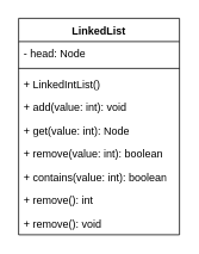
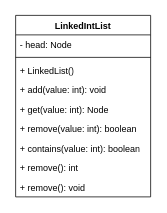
  <mxCell id="0" />
  <mxCell id="1" parent="0" />
- <mxCell id="2" value="LinkedList" style="swimlane;fontStyle=1;align=center;verticalAlign=top;childLayout=stackLayout;horizontal=1;startSize=26;horizontalStack=0;resizeParent=1;resizeParentMax=0;resizeLast=0;collapsible=1;marginBottom=0;whiteSpace=wrap;html=1;" vertex="1" parent="1"><mxGeometry x="20" y="20" width="180" height="242" as="geometry"><mxRectangle x="334" y="350" width="100" height="30" as="alternateBounds" /></mxGeometry></mxCell>
+ <mxCell id="2" value="LinkedIntList" style="swimlane;fontStyle=1;align=center;verticalAlign=top;childLayout=stackLayout;horizontal=1;startSize=26;horizontalStack=0;resizeParent=1;resizeParentMax=0;resizeLast=0;collapsible=1;marginBottom=0;whiteSpace=wrap;html=1;" vertex="1" parent="1"><mxGeometry x="20" y="20" width="180" height="242" as="geometry"><mxRectangle x="334" y="350" width="100" height="30" as="alternateBounds" /></mxGeometry></mxCell>
  <mxCell id="3" value="- head: Node" style="text;strokeColor=none;fillColor=none;align=left;verticalAlign=top;spacingLeft=4;spacingRight=4;overflow=hidden;rotatable=0;points=[[0,0.5],[1,0.5]];portConstraint=eastwest;whiteSpace=wrap;html=1;" vertex="1" parent="2"><mxGeometry y="26" width="180" height="26" as="geometry" /></mxCell>
  <mxCell id="4" value="" style="line;strokeWidth=1;fillColor=none;align=left;verticalAlign=middle;spacingTop=-1;spacingLeft=3;spacingRight=3;rotatable=0;labelPosition=right;points=[];portConstraint=eastwest;strokeColor=inherit;" vertex="1" parent="2"><mxGeometry y="52" width="180" height="8" as="geometry" /></mxCell>
- <mxCell id="5" value="+ LinkedIntList()" style="text;strokeColor=none;fillColor=none;align=left;verticalAlign=top;spacingLeft=4;spacingRight=4;overflow=hidden;rotatable=0;points=[[0,0.5],[1,0.5]];portConstraint=eastwest;whiteSpace=wrap;html=1;" vertex="1" parent="2"><mxGeometry y="60" width="180" height="26" as="geometry" /></mxCell>
+ <mxCell id="5" value="+ LinkedList()" style="text;strokeColor=none;fillColor=none;align=left;verticalAlign=top;spacingLeft=4;spacingRight=4;overflow=hidden;rotatable=0;points=[[0,0.5],[1,0.5]];portConstraint=eastwest;whiteSpace=wrap;html=1;" vertex="1" parent="2"><mxGeometry y="60" width="180" height="26" as="geometry" /></mxCell>
  <mxCell id="6" value="+ add(value: int): void" style="text;strokeColor=none;fillColor=none;align=left;verticalAlign=top;spacingLeft=4;spacingRight=4;overflow=hidden;rotatable=0;points=[[0,0.5],[1,0.5]];portConstraint=eastwest;whiteSpace=wrap;html=1;" vertex="1" parent="2"><mxGeometry y="86" width="180" height="26" as="geometry" /></mxCell>
  <mxCell id="7" value="+ get(value: int): Node" style="text;strokeColor=none;fillColor=none;align=left;verticalAlign=top;spacingLeft=4;spacingRight=4;overflow=hidden;rotatable=0;points=[[0,0.5],[1,0.5]];portConstraint=eastwest;whiteSpace=wrap;html=1;" vertex="1" parent="2"><mxGeometry y="112" width="180" height="26" as="geometry" /></mxCell>
  <mxCell id="8" value="+ remove(value: int): boolean" style="text;strokeColor=none;fillColor=none;align=left;verticalAlign=top;spacingLeft=4;spacingRight=4;overflow=hidden;rotatable=0;points=[[0,0.5],[1,0.5]];portConstraint=eastwest;whiteSpace=wrap;html=1;" vertex="1" parent="2"><mxGeometry y="138" width="180" height="26" as="geometry" /></mxCell>
  <mxCell id="9" value="+ contains(value: int): boolean" style="text;strokeColor=none;fillColor=none;align=left;verticalAlign=top;spacingLeft=4;spacingRight=4;overflow=hidden;rotatable=0;points=[[0,0.5],[1,0.5]];portConstraint=eastwest;whiteSpace=wrap;html=1;" vertex="1" parent="2"><mxGeometry y="164" width="180" height="26" as="geometry" /></mxCell>
  <mxCell id="10" value="+ remove(): int" style="text;strokeColor=none;fillColor=none;align=left;verticalAlign=top;spacingLeft=4;spacingRight=4;overflow=hidden;rotatable=0;points=[[0,0.5],[1,0.5]];portConstraint=eastwest;whiteSpace=wrap;html=1;" vertex="1" parent="2"><mxGeometry y="190" width="180" height="26" as="geometry" /></mxCell>
  <mxCell id="11" value="+ remove(): void" style="text;strokeColor=none;fillColor=none;align=left;verticalAlign=top;spacingLeft=4;spacingRight=4;overflow=hidden;rotatable=0;points=[[0,0.5],[1,0.5]];portConstraint=eastwest;whiteSpace=wrap;html=1;" vertex="1" parent="2"><mxGeometry y="216" width="180" height="26" as="geometry" /></mxCell>
